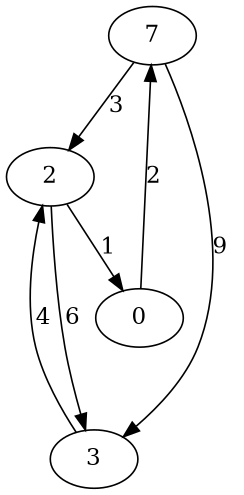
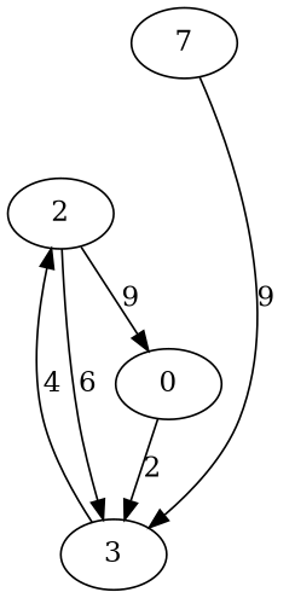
  digraph {
    aize="4,4"
    n1 [label=7]
    0
    2
    3
-   n1 -> 2 [label=3]
    n1 -> 3 [label=9]
-   0 -> n1 [label=2]
-   2 -> 0 [label=1]
+   0 -> 3 [label=2]
+   2 -> 0 [label=9]
    2 -> 3 [label=6]
    3 -> 2 [label=4]
  }
